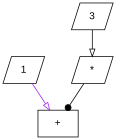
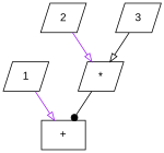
  digraph {
    nodesep=0.5
    node [fontname=arial shape=parallelogram]
    edge [color=purple arrowhead=onormal]
    n1 [label=1]
    n2 [label="+" shape=box]
+   n3 [label=2]
    n4 [label="*"]
    n5 [label=3]
    n1 -> n2
+   n3 -> n4
    n4 -> n2 [color=black arrowhead=dot]
    n5 -> n4 [color=black]
  }
